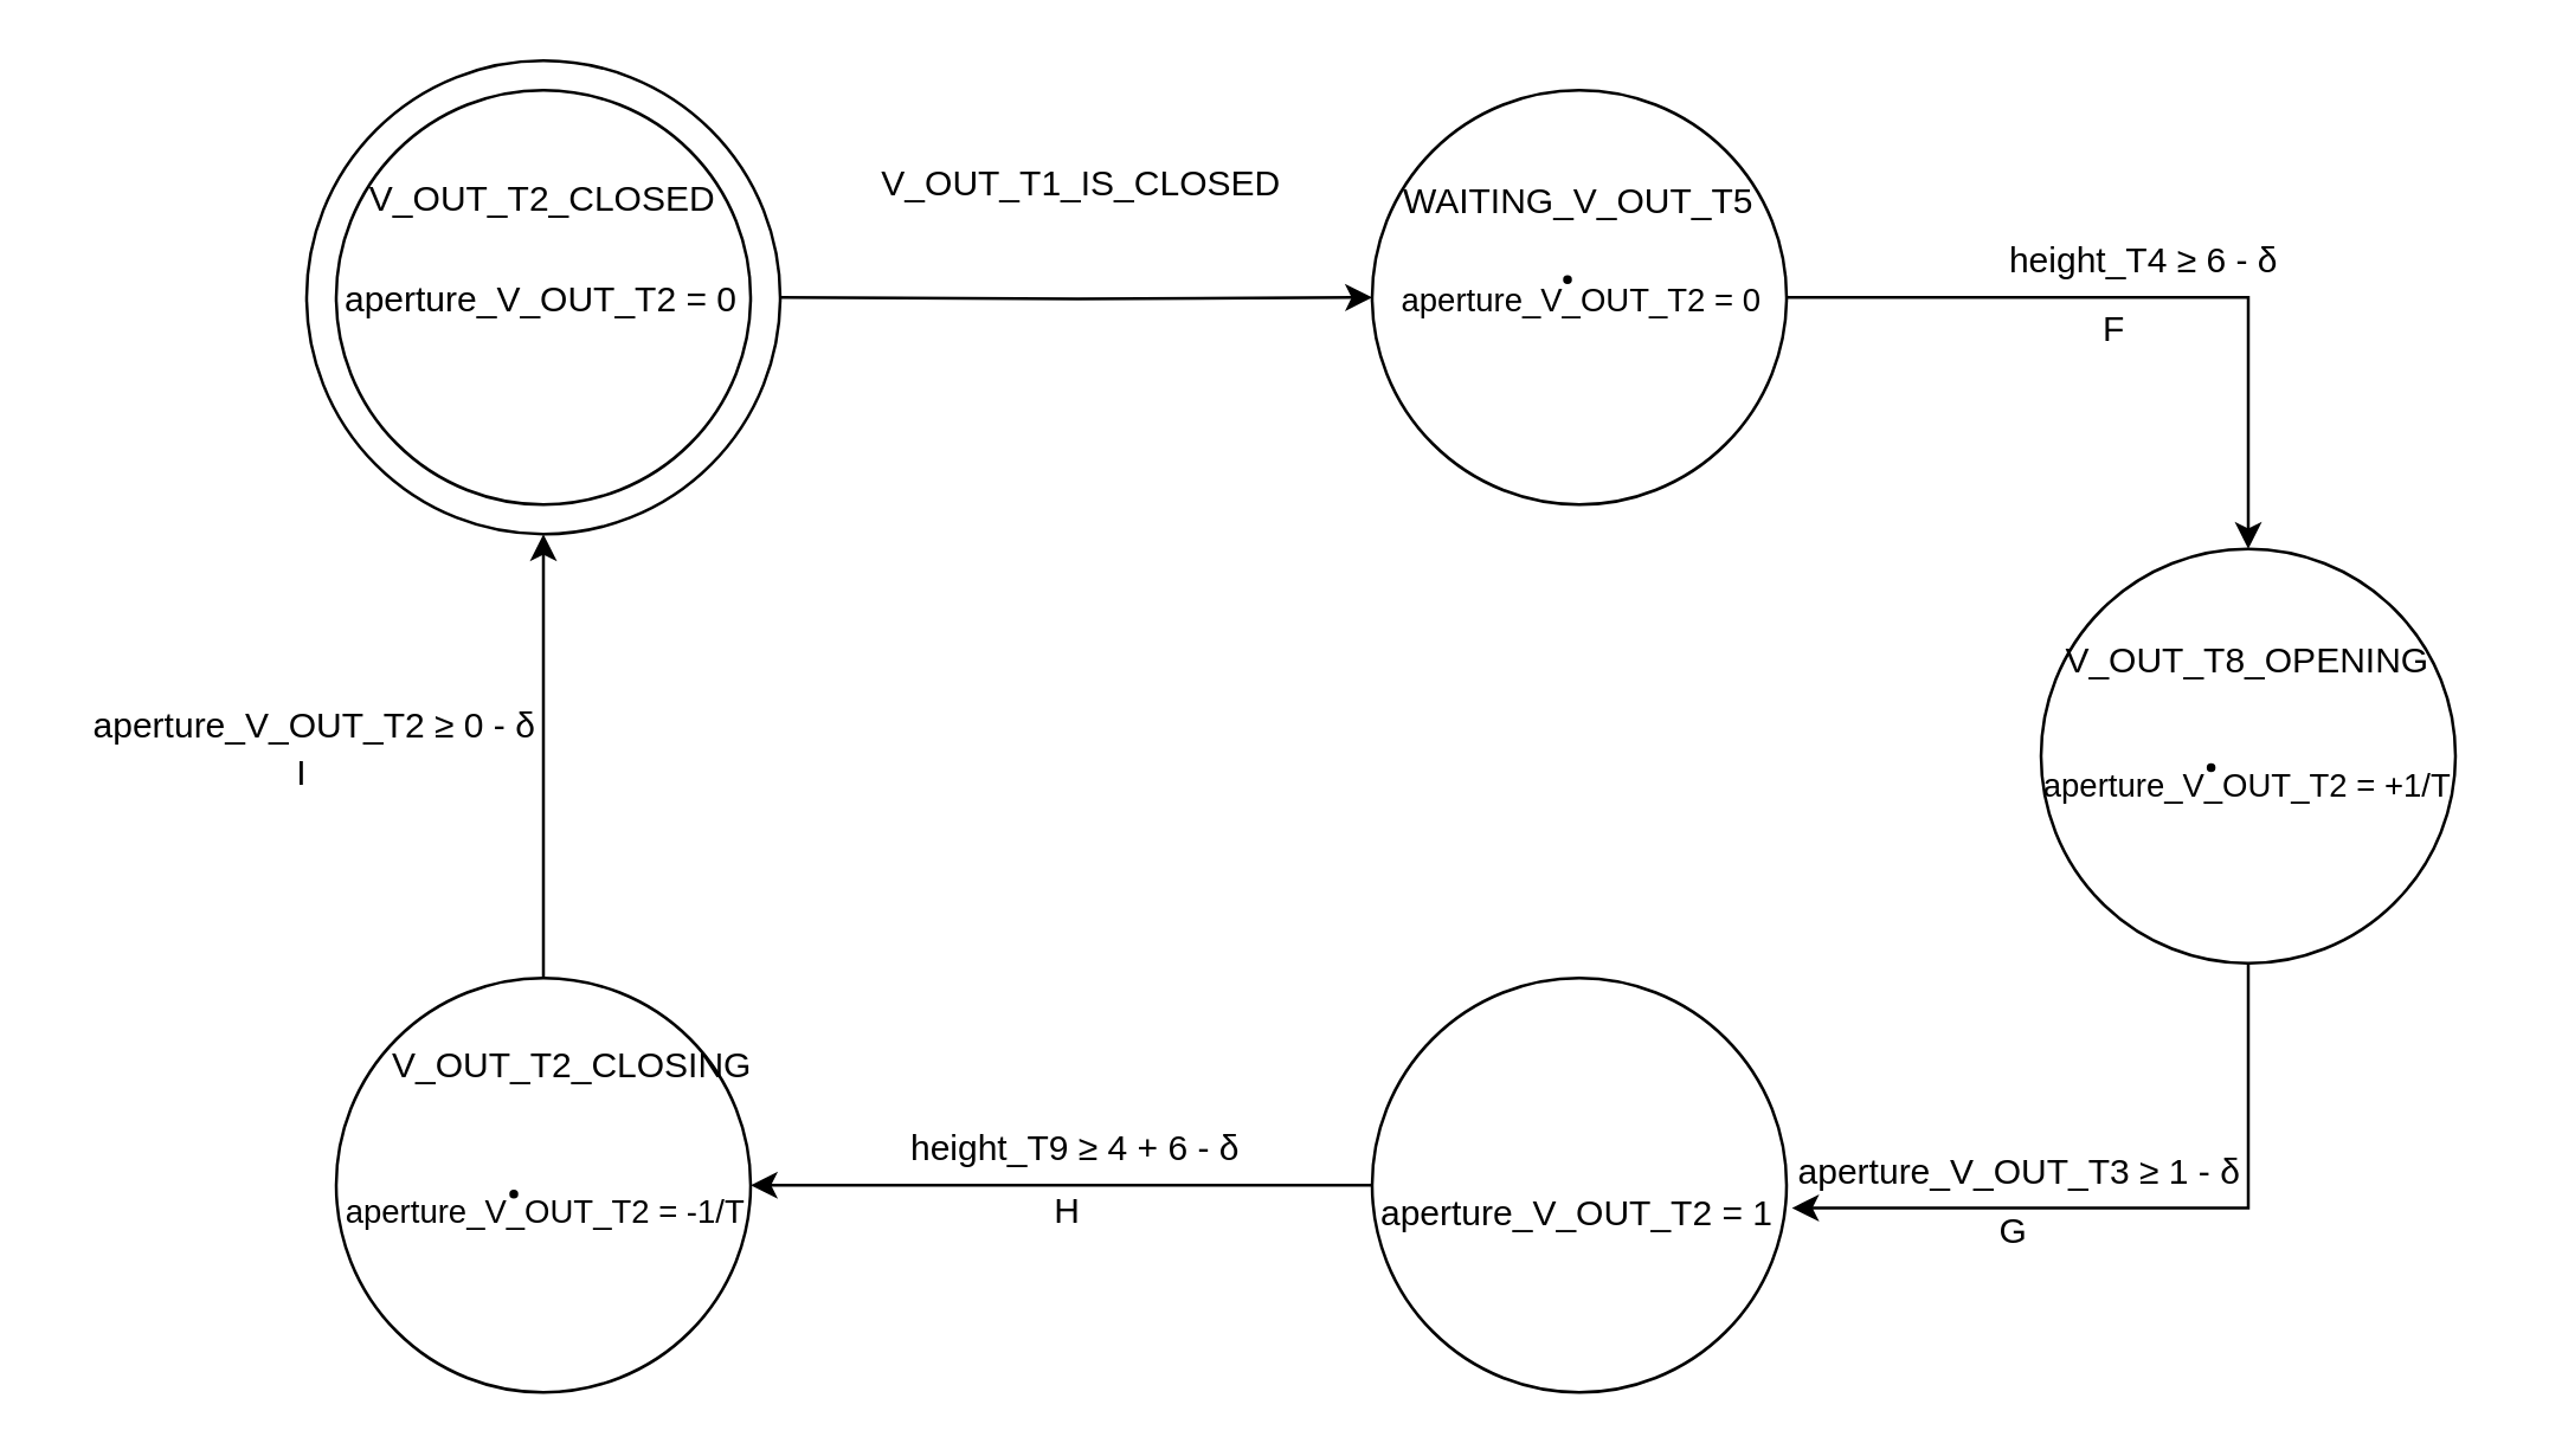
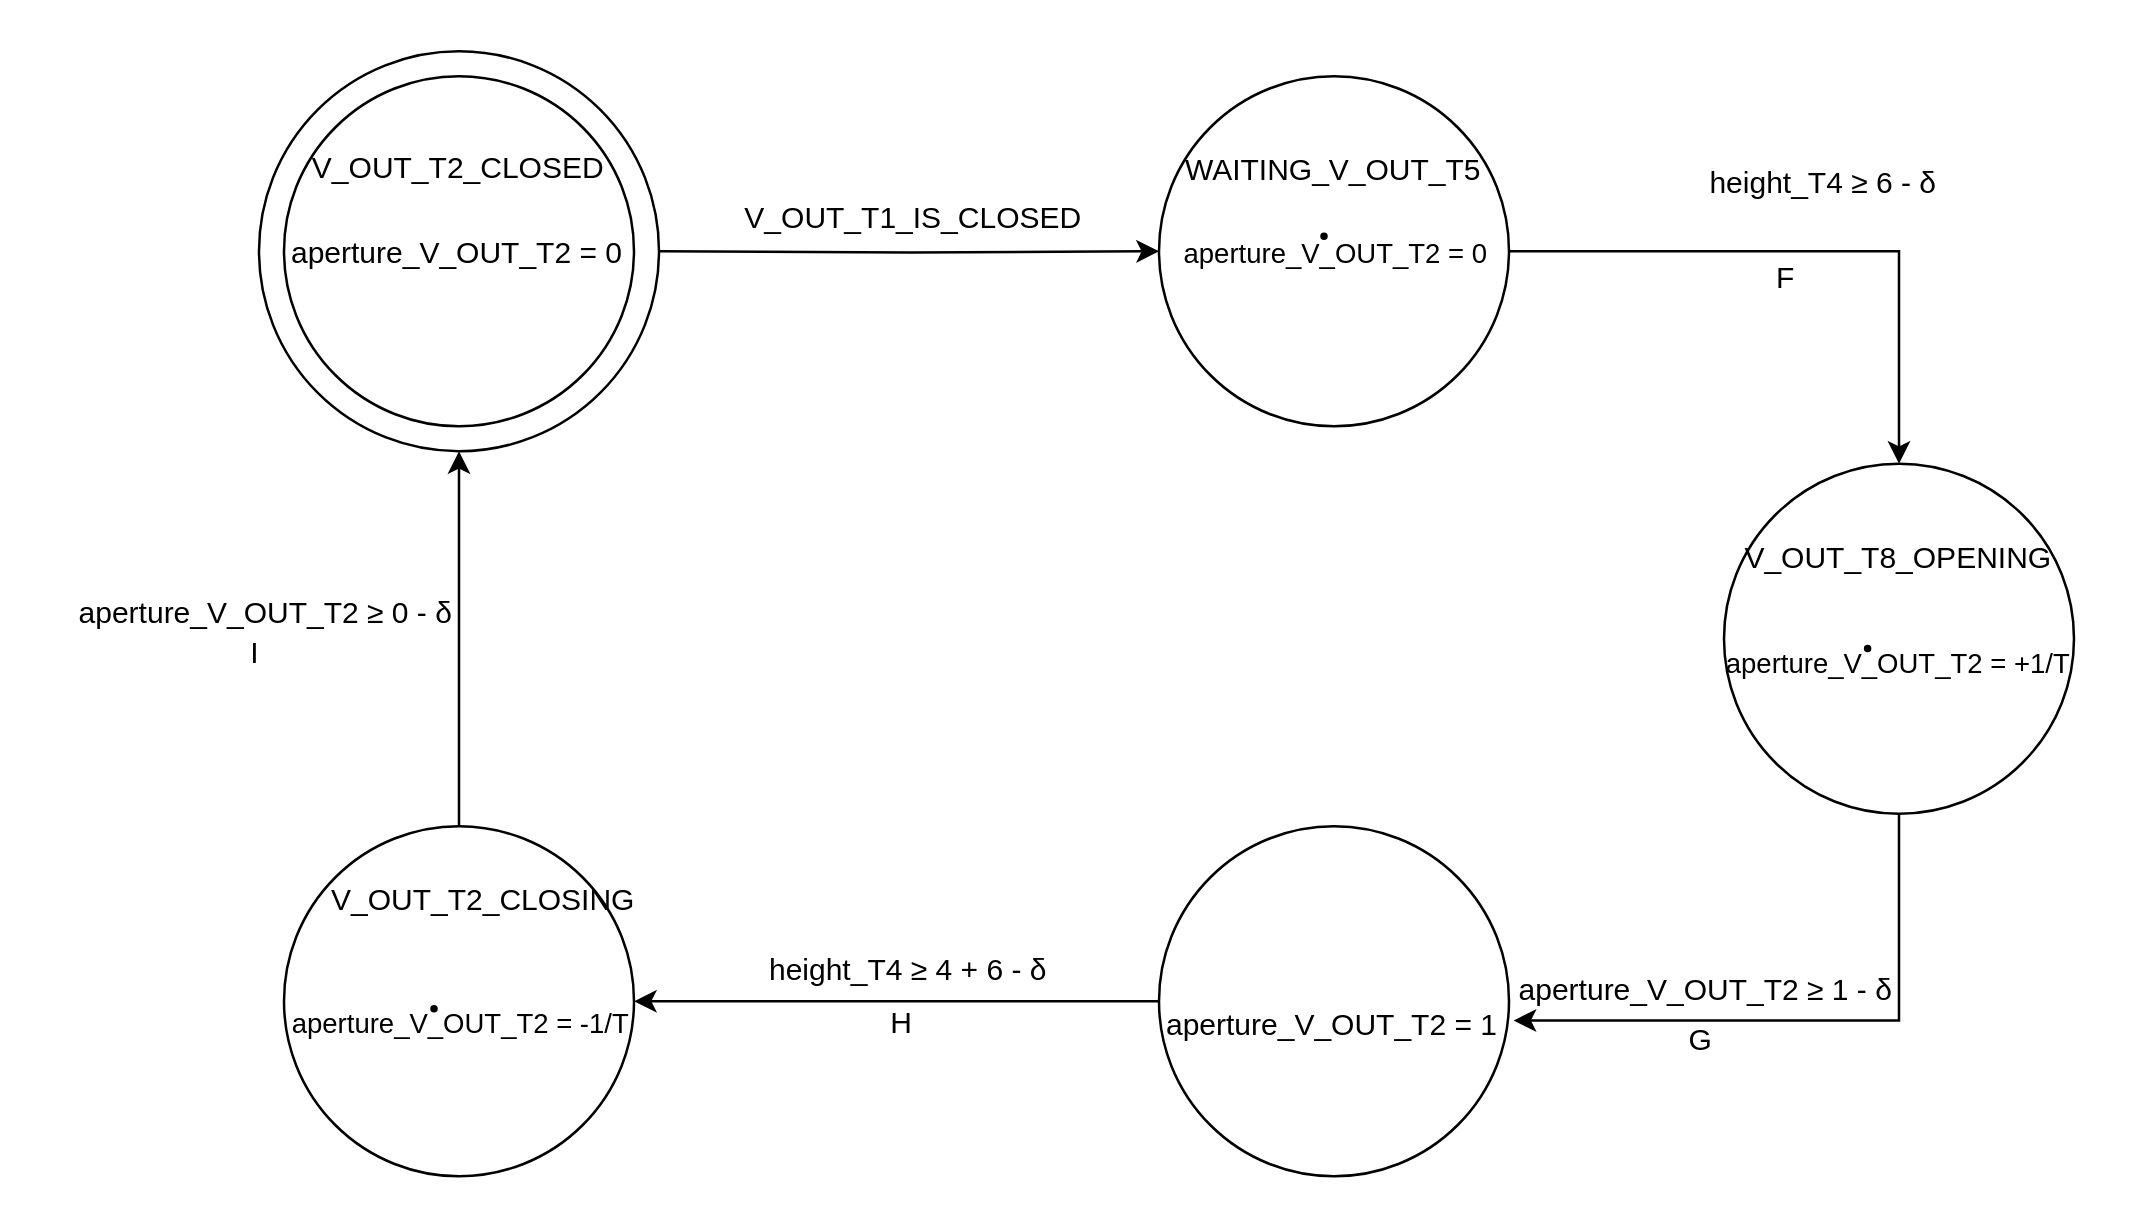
  <mxCell id="0" />
  <mxCell id="1" parent="0" />
  <mxCell id="2" value="" style="ellipse;whiteSpace=wrap;html=1;aspect=fixed;" vertex="1" parent="1"><mxGeometry x="103" y="20" width="160" height="160" as="geometry" /></mxCell>
  <mxCell id="3" value="" style="edgeStyle=orthogonalEdgeStyle;rounded=0;orthogonalLoop=1;jettySize=auto;html=1;" edge="1" parent="1" target="6"><mxGeometry relative="1" as="geometry"><mxPoint x="263" y="100" as="sourcePoint" /></mxGeometry></mxCell>
  <mxCell id="4" value="" style="ellipse;whiteSpace=wrap;html=1;aspect=fixed;" vertex="1" parent="1"><mxGeometry x="113" y="30" width="140" height="140" as="geometry" /></mxCell>
  <mxCell id="5" value="" style="edgeStyle=orthogonalEdgeStyle;rounded=0;orthogonalLoop=1;jettySize=auto;html=1;entryX=0.5;entryY=0;entryDx=0;entryDy=0;" edge="1" parent="1" source="6" target="26"><mxGeometry relative="1" as="geometry"><mxPoint x="759" y="180" as="targetPoint" /></mxGeometry></mxCell>
  <mxCell id="6" value="" style="ellipse;whiteSpace=wrap;html=1;aspect=fixed;" vertex="1" parent="1"><mxGeometry x="463" y="30" width="140" height="140" as="geometry" /></mxCell>
  <mxCell id="7" value="" style="edgeStyle=orthogonalEdgeStyle;rounded=0;orthogonalLoop=1;jettySize=auto;html=1;" edge="1" parent="1" source="8" target="10"><mxGeometry relative="1" as="geometry" /></mxCell>
  <mxCell id="8" value="" style="ellipse;whiteSpace=wrap;html=1;aspect=fixed;" vertex="1" parent="1"><mxGeometry x="463" y="330" width="140" height="140" as="geometry" /></mxCell>
  <mxCell id="9" style="edgeStyle=orthogonalEdgeStyle;rounded=0;orthogonalLoop=1;jettySize=auto;html=1;exitX=0.5;exitY=0;exitDx=0;exitDy=0;entryX=0.5;entryY=1;entryDx=0;entryDy=0;" edge="1" parent="1" source="10" target="2"><mxGeometry relative="1" as="geometry" /></mxCell>
  <mxCell id="10" value="" style="ellipse;whiteSpace=wrap;html=1;aspect=fixed;" vertex="1" parent="1"><mxGeometry x="113" y="330" width="140" height="140" as="geometry" /></mxCell>
  <mxCell id="11" value="V_OUT_T2_CLOSED" style="text;html=1;strokeColor=none;fillColor=none;align=center;verticalAlign=middle;whiteSpace=wrap;rounded=0;" vertex="1" parent="1"><mxGeometry x="163" y="57" width="40" height="20" as="geometry" /></mxCell>
  <mxCell id="12" value="WAITING_V_OUT_T5" style="text;html=1;strokeColor=none;fillColor=none;align=center;verticalAlign=middle;whiteSpace=wrap;rounded=0;" vertex="1" parent="1"><mxGeometry x="513" y="58" width="40" height="20" as="geometry" /></mxCell>
  <mxCell id="13" value="V_OUT_T2_CLOSING" style="text;html=1;strokeColor=none;fillColor=none;align=center;verticalAlign=middle;whiteSpace=wrap;rounded=0;" vertex="1" parent="1"><mxGeometry x="173" y="350" width="40" height="20" as="geometry" /></mxCell>
  <mxCell id="14" value="aperture_V_OUT_T2 ≥ 0 - &lt;span&gt;δ&lt;/span&gt;" style="text;html=1;strokeColor=none;fillColor=none;align=center;verticalAlign=middle;whiteSpace=wrap;rounded=0;" vertex="1" parent="1"><mxGeometry x="20.5" y="235" width="170" height="20" as="geometry" /></mxCell>
  <mxCell id="15" value="I" style="text;html=1;" vertex="1" parent="1"><mxGeometry x="97.5" y="247" width="30" height="30" as="geometry" /></mxCell>
  <mxCell id="16" value="H" style="text;html=1;" vertex="1" parent="1"><mxGeometry x="354" y="395" width="30" height="30" as="geometry" /></mxCell>
  <mxCell id="17" value="aperture_V_OUT_T2 = 0" style="text;html=1;strokeColor=none;fillColor=none;align=center;verticalAlign=middle;whiteSpace=wrap;rounded=0;" vertex="1" parent="1"><mxGeometry x="113" y="91" width="139" height="20" as="geometry" /></mxCell>
  <mxCell id="18" value="" style="ellipse;whiteSpace=wrap;html=1;aspect=fixed;fillColor=#000000;" vertex="1" parent="1"><mxGeometry x="528" y="93" width="2" height="2" as="geometry" /></mxCell>
  <mxCell id="19" value="" style="ellipse;whiteSpace=wrap;html=1;aspect=fixed;fillColor=#000000;" vertex="1" parent="1"><mxGeometry x="172" y="402" width="2" height="2" as="geometry" /></mxCell>
- <mxCell id="20" value="height_T9 ≥ 4 + 6 - &lt;span&gt;δ&lt;/span&gt;" style="text;html=1;strokeColor=none;fillColor=none;align=center;verticalAlign=middle;whiteSpace=wrap;rounded=0;" vertex="1" parent="1"><mxGeometry x="278" y="378" width="170" height="20" as="geometry" /></mxCell>
+ <mxCell id="20" value="height_T4 ≥ 4 + 6 - &lt;span&gt;δ&lt;/span&gt;" style="text;html=1;strokeColor=none;fillColor=none;align=center;verticalAlign=middle;whiteSpace=wrap;rounded=0;" vertex="1" parent="1"><mxGeometry x="278" y="378" width="170" height="20" as="geometry" /></mxCell>
  <mxCell id="21" value="aperture_V_OUT_T2 = 1" style="text;html=1;strokeColor=none;fillColor=none;align=center;verticalAlign=middle;whiteSpace=wrap;rounded=0;" vertex="1" parent="1"><mxGeometry x="463" y="400" width="139" height="20" as="geometry" /></mxCell>
  <mxCell id="22" value="&lt;div&gt;aperture_V_OUT_T2 = 0&lt;/div&gt;" style="text;html=1;strokeColor=none;fillColor=none;align=center;verticalAlign=middle;whiteSpace=wrap;rounded=0;fontSize=11;" vertex="1" parent="1"><mxGeometry x="453.5" y="91" width="160" height="20" as="geometry" /></mxCell>
  <mxCell id="23" value="aperture_V_OUT_T2 = -1/T" style="text;html=1;strokeColor=none;fillColor=none;align=center;verticalAlign=middle;whiteSpace=wrap;rounded=0;fontSize=11;" vertex="1" parent="1"><mxGeometry x="103.5" y="399" width="160" height="20" as="geometry" /></mxCell>
- <mxCell id="24" value="V_OUT_T1_IS_CLOSED" style="text;html=1;strokeColor=none;fillColor=none;align=center;verticalAlign=middle;whiteSpace=wrap;rounded=0;" vertex="1" parent="1"><mxGeometry x="279.5" y="52" width="170" height="20" as="geometry" /></mxCell>
+ <mxCell id="24" value="V_OUT_T1_IS_CLOSED" style="text;html=1;strokeColor=none;fillColor=none;align=center;verticalAlign=middle;whiteSpace=wrap;rounded=0;" vertex="1" parent="1"><mxGeometry x="279.5" y="77" width="170" height="20" as="geometry" /></mxCell>
  <mxCell id="25" style="edgeStyle=orthogonalEdgeStyle;rounded=0;orthogonalLoop=1;jettySize=auto;html=1;entryX=1.013;entryY=0.555;entryDx=0;entryDy=0;fontSize=11;entryPerimeter=0;" edge="1" parent="1" source="26" target="8"><mxGeometry relative="1" as="geometry"><Array as="points"><mxPoint x="759" y="408" /></Array></mxGeometry></mxCell>
  <mxCell id="26" value="" style="ellipse;whiteSpace=wrap;html=1;aspect=fixed;" vertex="1" parent="1"><mxGeometry x="689" y="185" width="140" height="140" as="geometry" /></mxCell>
  <mxCell id="27" value="V_OUT_T8_OPENING" style="text;html=1;strokeColor=none;fillColor=none;align=center;verticalAlign=middle;whiteSpace=wrap;rounded=0;" vertex="1" parent="1"><mxGeometry x="739" y="213" width="40" height="20" as="geometry" /></mxCell>
  <mxCell id="28" value="aperture_V_OUT_T2 = +1/T" style="text;html=1;strokeColor=none;fillColor=none;align=center;verticalAlign=middle;whiteSpace=wrap;rounded=0;fontSize=11;" vertex="1" parent="1"><mxGeometry x="679" y="255" width="160" height="20" as="geometry" /></mxCell>
- <mxCell id="29" value="height_T4 ≥ 6 - &lt;span&gt;δ&lt;/span&gt;" style="text;html=1;strokeColor=none;fillColor=none;align=center;verticalAlign=middle;whiteSpace=wrap;rounded=0;" vertex="1" parent="1"><mxGeometry x="639" y="78" width="170" height="20" as="geometry" /></mxCell>
+ <mxCell id="29" value="height_T4 ≥ 6 - &lt;span&gt;δ&lt;/span&gt;" style="text;html=1;strokeColor=none;fillColor=none;align=center;verticalAlign=middle;whiteSpace=wrap;rounded=0;" vertex="1" parent="1"><mxGeometry x="644" y="63" width="170" height="20" as="geometry" /></mxCell>
  <mxCell id="30" value="F" style="text;html=1;strokeColor=none;fillColor=none;align=center;verticalAlign=middle;whiteSpace=wrap;rounded=0;" vertex="1" parent="1"><mxGeometry x="629" y="101" width="170" height="20" as="geometry" /></mxCell>
- <mxCell id="31" value="aperture_V_OUT_T3 ≥ 1 - &lt;span&gt;δ&lt;/span&gt;" style="text;html=1;strokeColor=none;fillColor=none;align=center;verticalAlign=middle;whiteSpace=wrap;rounded=0;" vertex="1" parent="1"><mxGeometry x="597" y="385.5" width="170" height="20" as="geometry" /></mxCell>
+ <mxCell id="31" value="aperture_V_OUT_T2 ≥ 1 - &lt;span&gt;δ&lt;/span&gt;" style="text;html=1;strokeColor=none;fillColor=none;align=center;verticalAlign=middle;whiteSpace=wrap;rounded=0;" vertex="1" parent="1"><mxGeometry x="597" y="385.5" width="170" height="20" as="geometry" /></mxCell>
  <mxCell id="32" value="G" style="text;html=1;strokeColor=none;fillColor=none;align=center;verticalAlign=middle;whiteSpace=wrap;rounded=0;" vertex="1" parent="1"><mxGeometry x="595" y="405.5" width="170" height="20" as="geometry" /></mxCell>
  <mxCell id="33" value="" style="ellipse;whiteSpace=wrap;html=1;aspect=fixed;fillColor=#000000;" vertex="1" parent="1"><mxGeometry x="745.439" y="257.922" width="2" height="2" as="geometry" /></mxCell>
